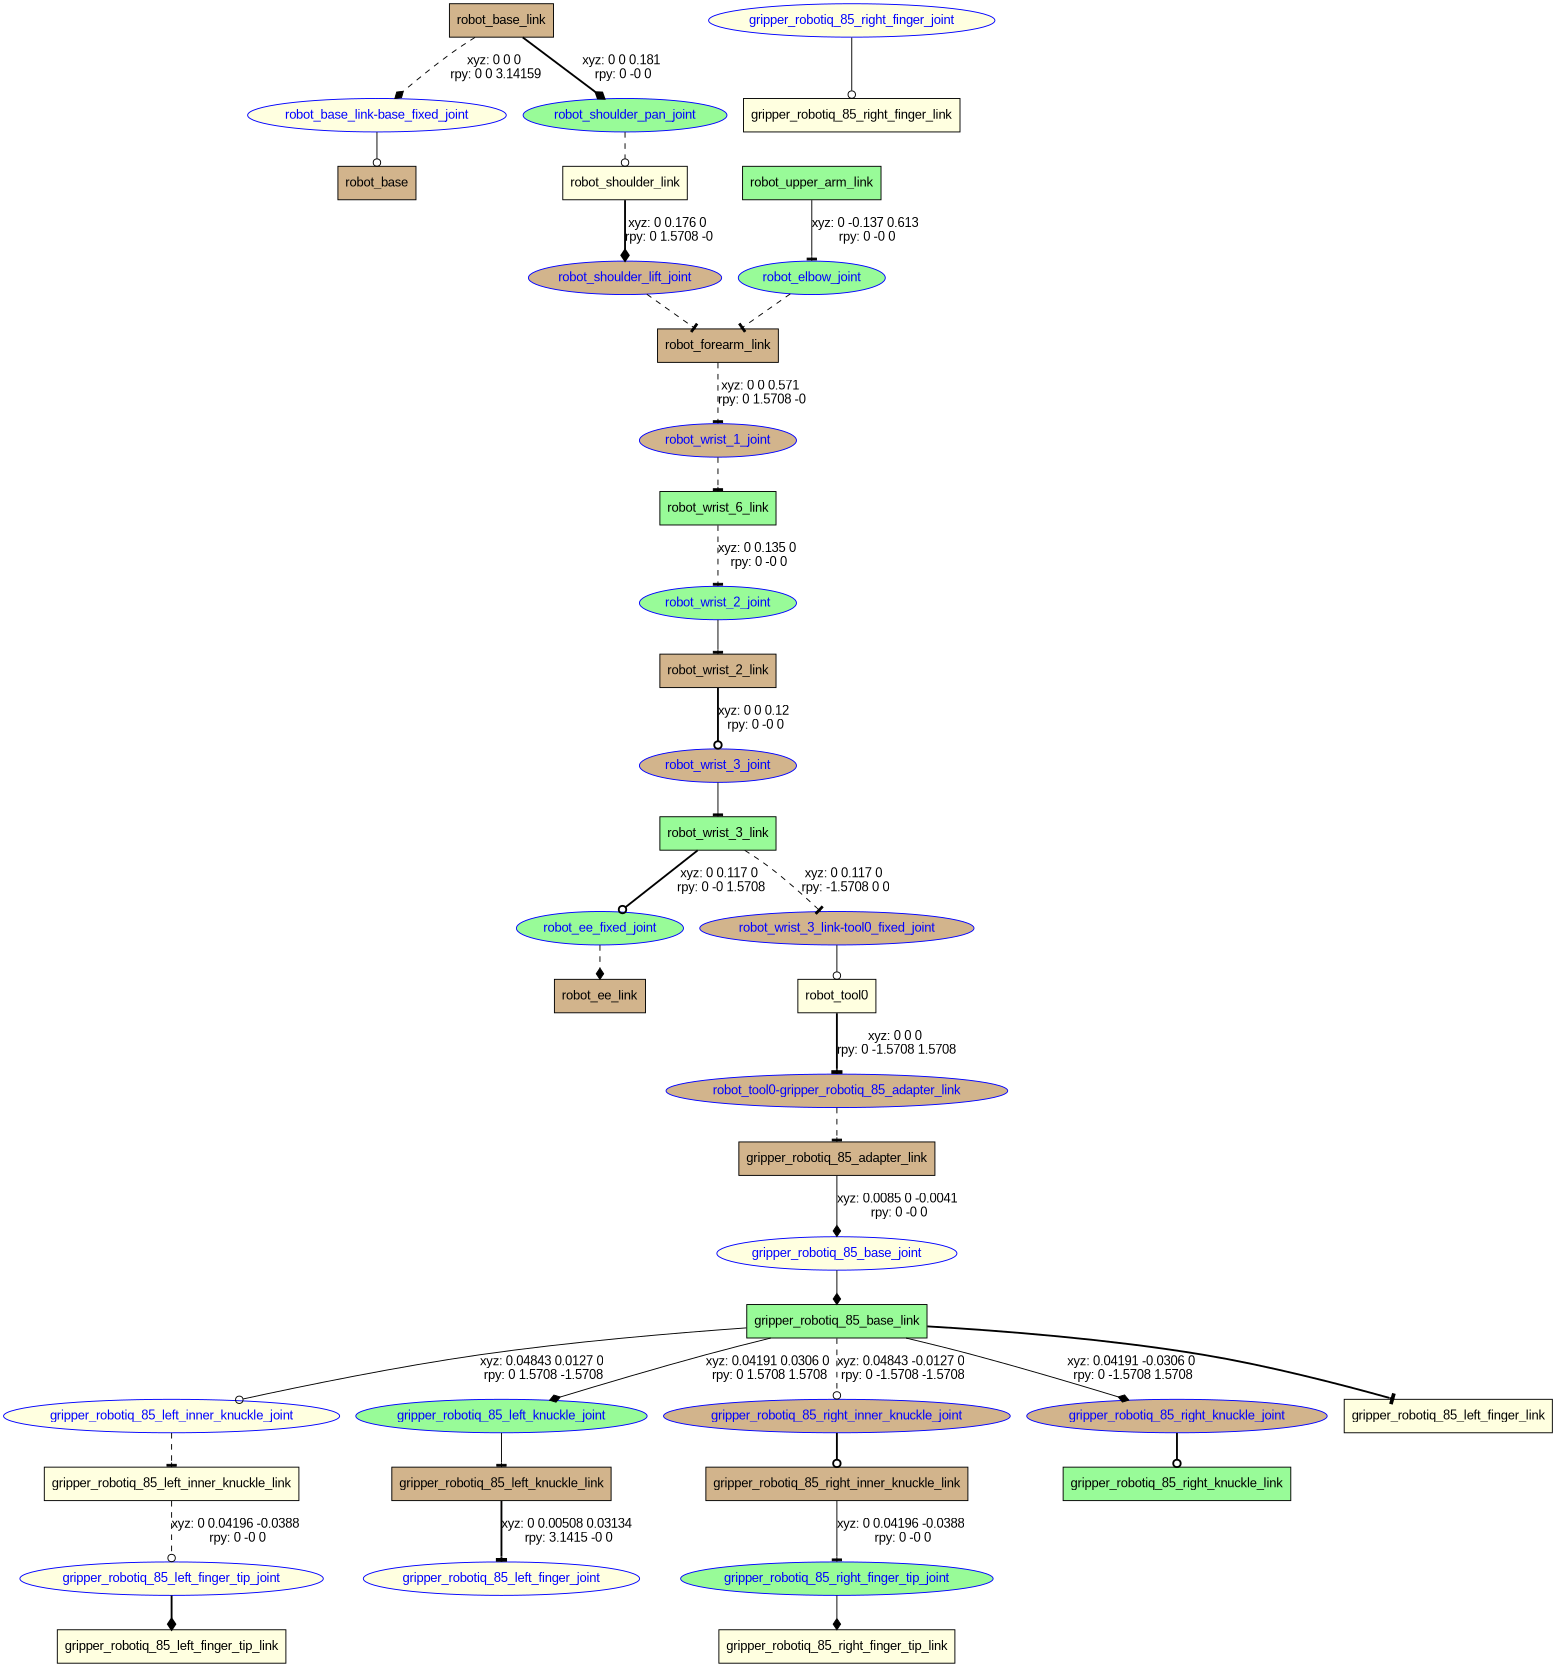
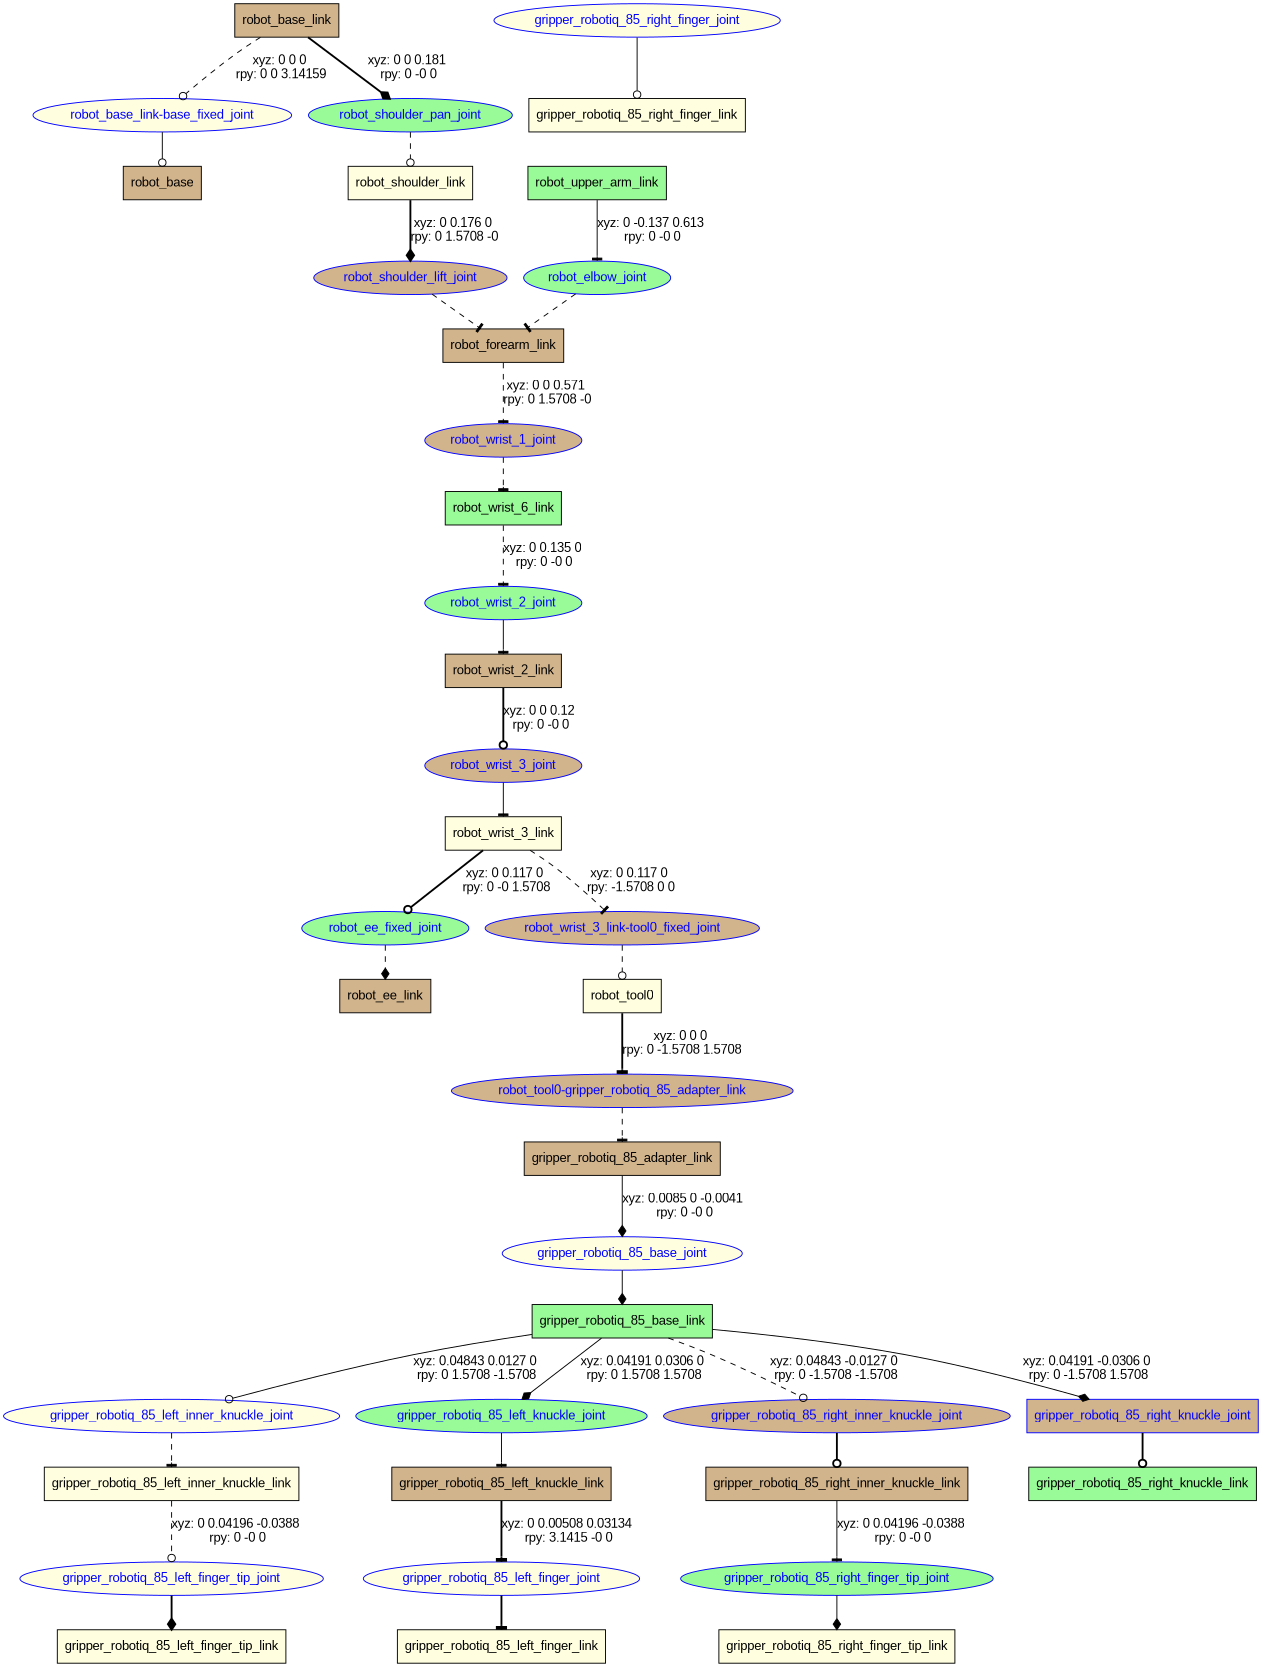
  digraph {
    fontname="Liberation Sans"
    node [fillcolor=tan fontname="Liberation Sans" shape=box style=filled]
    edge [arrowhead=tee fontname="Liberation Sans" style=solid]
    n1 [label=robot_base_link]
    "robot_base_link-base_fixed_joint" [color=blue fillcolor=lightyellow fontcolor=blue shape=ellipse]
    robot_shoulder_pan_joint [color=blue fillcolor=palegreen fontcolor=blue shape=ellipse]
    n4 [label=robot_base]
    n5 [fillcolor=lightyellow label=robot_shoulder_link]
    robot_shoulder_lift_joint [color=blue fontcolor=blue shape=ellipse]
    n7 [label=robot_forearm_link]
    n8 [fillcolor=palegreen label=robot_upper_arm_link]
    robot_elbow_joint [color=blue fillcolor=palegreen fontcolor=blue shape=ellipse]
    robot_wrist_1_joint [color=blue fontcolor=blue shape=ellipse]
    n11 [fillcolor=palegreen label=robot_wrist_6_link]
    robot_wrist_2_joint [color=blue fillcolor=palegreen fontcolor=blue shape=ellipse]
    n13 [label=robot_wrist_2_link]
    robot_wrist_3_joint [color=blue fontcolor=blue shape=ellipse]
-   n15 [fillcolor=palegreen label=robot_wrist_3_link]
+   n15 [fillcolor=lightyellow label=robot_wrist_3_link]
    robot_ee_fixed_joint [color=blue fillcolor=palegreen fontcolor=blue shape=ellipse]
    "robot_wrist_3_link-tool0_fixed_joint" [color=blue fontcolor=blue shape=ellipse]
    n18 [label=robot_ee_link]
    n19 [fillcolor=lightyellow label=robot_tool0]
    "robot_tool0-gripper_robotiq_85_adapter_link" [color=blue fontcolor=blue shape=ellipse]
    n21 [label=gripper_robotiq_85_adapter_link]
    gripper_robotiq_85_base_joint [color=blue fillcolor=lightyellow fontcolor=blue shape=ellipse]
    n23 [fillcolor=palegreen label=gripper_robotiq_85_base_link]
    gripper_robotiq_85_left_inner_knuckle_joint [color=blue fillcolor=lightyellow fontcolor=blue shape=ellipse]
    gripper_robotiq_85_left_knuckle_joint [color=blue fillcolor=palegreen fontcolor=blue shape=ellipse]
    gripper_robotiq_85_right_inner_knuckle_joint [color=blue fontcolor=blue shape=ellipse]
-   gripper_robotiq_85_right_knuckle_joint [color=blue fontcolor=blue shape=ellipse]
+   gripper_robotiq_85_right_knuckle_joint [color=blue fontcolor=blue]
    n28 [fillcolor=lightyellow label=gripper_robotiq_85_left_inner_knuckle_link]
    n29 [label=gripper_robotiq_85_left_knuckle_link]
    n30 [label=gripper_robotiq_85_right_inner_knuckle_link]
    n31 [fillcolor=palegreen label=gripper_robotiq_85_right_knuckle_link]
    gripper_robotiq_85_left_finger_tip_joint [color=blue fillcolor=lightyellow fontcolor=blue shape=ellipse]
    n33 [fillcolor=lightyellow label=gripper_robotiq_85_left_finger_tip_link]
    gripper_robotiq_85_left_finger_joint [color=blue fillcolor=lightyellow fontcolor=blue shape=ellipse]
    n35 [fillcolor=lightyellow label=gripper_robotiq_85_left_finger_link]
    gripper_robotiq_85_right_finger_tip_joint [color=blue fillcolor=palegreen fontcolor=blue shape=ellipse]
    n37 [fillcolor=lightyellow label=gripper_robotiq_85_right_finger_tip_link]
    gripper_robotiq_85_right_finger_joint [color=blue fillcolor=lightyellow fontcolor=blue shape=ellipse]
    n39 [fillcolor=lightyellow label=gripper_robotiq_85_right_finger_link]
-   n1 -> "robot_base_link-base_fixed_joint" [arrowhead=diamond label="xyz: 0 0 0 \nrpy: 0 0 3.14159" style=dashed]
+   n1 -> "robot_base_link-base_fixed_joint" [arrowhead=odot label="xyz: 0 0 0 \nrpy: 0 0 3.14159" style=dashed]
    n1 -> robot_shoulder_pan_joint [arrowhead=diamond label="xyz: 0 0 0.181 \nrpy: 0 -0 0" style=bold]
    "robot_base_link-base_fixed_joint" -> n4 [arrowhead=odot]
    robot_shoulder_pan_joint -> n5 [arrowhead=odot style=dashed]
    n5 -> robot_shoulder_lift_joint [arrowhead=diamond label="xyz: 0 0.176 0 \nrpy: 0 1.5708 -0" style=bold]
    robot_shoulder_lift_joint -> n7 [style=dashed]
    n7 -> robot_wrist_1_joint [label="xyz: 0 0 0.571 \nrpy: 0 1.5708 -0" style=dashed]
    n8 -> robot_elbow_joint [label="xyz: 0 -0.137 0.613 \nrpy: 0 -0 0"]
    robot_elbow_joint -> n7 [style=dashed]
    robot_wrist_1_joint -> n11 [style=dashed]
    n11 -> robot_wrist_2_joint [label="xyz: 0 0.135 0 \nrpy: 0 -0 0" style=dashed]
    robot_wrist_2_joint -> n13
    n13 -> robot_wrist_3_joint [arrowhead=odot label="xyz: 0 0 0.12 \nrpy: 0 -0 0" style=bold]
    robot_wrist_3_joint -> n15
    n15 -> robot_ee_fixed_joint [arrowhead=odot label="xyz: 0 0.117 0 \nrpy: 0 -0 1.5708" style=bold]
    n15 -> "robot_wrist_3_link-tool0_fixed_joint" [label="xyz: 0 0.117 0 \nrpy: -1.5708 0 0" style=dashed]
    robot_ee_fixed_joint -> n18 [arrowhead=diamond style=dashed]
-   "robot_wrist_3_link-tool0_fixed_joint" -> n19 [arrowhead=odot]
+   "robot_wrist_3_link-tool0_fixed_joint" -> n19 [arrowhead=odot style=dashed]
    n19 -> "robot_tool0-gripper_robotiq_85_adapter_link" [label="xyz: 0 0 0 \nrpy: 0 -1.5708 1.5708" style=bold]
    "robot_tool0-gripper_robotiq_85_adapter_link" -> n21 [style=dashed]
    n21 -> gripper_robotiq_85_base_joint [arrowhead=diamond label="xyz: 0.0085 0 -0.0041 \nrpy: 0 -0 0"]
    gripper_robotiq_85_base_joint -> n23 [arrowhead=diamond]
    n23 -> gripper_robotiq_85_left_inner_knuckle_joint [arrowhead=odot label="xyz: 0.04843 0.0127 0 \nrpy: 0 1.5708 -1.5708"]
    n23 -> gripper_robotiq_85_left_knuckle_joint [arrowhead=diamond label="xyz: 0.04191 0.0306 0 \nrpy: 0 1.5708 1.5708"]
    n23 -> gripper_robotiq_85_right_inner_knuckle_joint [arrowhead=odot label="xyz: 0.04843 -0.0127 0 \nrpy: 0 -1.5708 -1.5708" style=dashed]
    n23 -> gripper_robotiq_85_right_knuckle_joint [arrowhead=diamond label="xyz: 0.04191 -0.0306 0 \nrpy: 0 -1.5708 1.5708"]
    gripper_robotiq_85_left_inner_knuckle_joint -> n28 [style=dashed]
    gripper_robotiq_85_left_knuckle_joint -> n29
    gripper_robotiq_85_right_inner_knuckle_joint -> n30 [arrowhead=odot style=bold]
    gripper_robotiq_85_right_knuckle_joint -> n31 [arrowhead=odot style=bold]
    n28 -> gripper_robotiq_85_left_finger_tip_joint [arrowhead=odot label="xyz: 0 0.04196 -0.0388 \nrpy: 0 -0 0" style=dashed]
    n29 -> gripper_robotiq_85_left_finger_joint [label="xyz: 0 0.00508 0.03134 \nrpy: 3.1415 -0 0" style=bold]
    n30 -> gripper_robotiq_85_right_finger_tip_joint [label="xyz: 0 0.04196 -0.0388 \nrpy: 0 -0 0"]
    gripper_robotiq_85_left_finger_tip_joint -> n33 [arrowhead=diamond style=bold]
-   n23 -> n35 [style=bold]
+   gripper_robotiq_85_left_finger_joint -> n35 [style=bold]
    gripper_robotiq_85_right_finger_tip_joint -> n37 [arrowhead=diamond]
    gripper_robotiq_85_right_finger_joint -> n39 [arrowhead=odot]
  }
